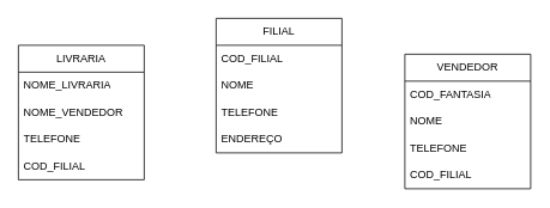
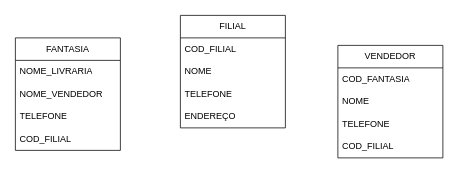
  <mxCell id="0" />
  <mxCell id="1" parent="0" />
- <mxCell id="2" value="LIVRARIA" style="swimlane;fontStyle=0;childLayout=stackLayout;horizontal=1;startSize=30;horizontalStack=0;resizeParent=1;resizeParentMax=0;resizeLast=0;collapsible=1;marginBottom=0;whiteSpace=wrap;html=1;" vertex="1" parent="1"><mxGeometry x="20" y="50" width="140" height="150" as="geometry" /></mxCell>
+ <mxCell id="2" value="FANTASIA" style="swimlane;fontStyle=0;childLayout=stackLayout;horizontal=1;startSize=30;horizontalStack=0;resizeParent=1;resizeParentMax=0;resizeLast=0;collapsible=1;marginBottom=0;whiteSpace=wrap;html=1;" vertex="1" parent="1"><mxGeometry x="20" y="50" width="140" height="150" as="geometry" /></mxCell>
  <mxCell id="3" value="NOME_LIVRARIA" style="text;strokeColor=none;fillColor=none;align=left;verticalAlign=middle;spacingLeft=4;spacingRight=4;overflow=hidden;points=[[0,0.5],[1,0.5]];portConstraint=eastwest;rotatable=0;whiteSpace=wrap;html=1;" vertex="1" parent="2"><mxGeometry y="30" width="140" height="30" as="geometry" /></mxCell>
  <mxCell id="4" value="NOME_VENDEDOR" style="text;strokeColor=none;fillColor=none;align=left;verticalAlign=middle;spacingLeft=4;spacingRight=4;overflow=hidden;points=[[0,0.5],[1,0.5]];portConstraint=eastwest;rotatable=0;whiteSpace=wrap;html=1;" vertex="1" parent="2"><mxGeometry y="60" width="140" height="30" as="geometry" /></mxCell>
  <mxCell id="5" value="TELEFONE" style="text;strokeColor=none;fillColor=none;align=left;verticalAlign=middle;spacingLeft=4;spacingRight=4;overflow=hidden;points=[[0,0.5],[1,0.5]];portConstraint=eastwest;rotatable=0;whiteSpace=wrap;html=1;" vertex="1" parent="2"><mxGeometry y="90" width="140" height="30" as="geometry" /></mxCell>
  <mxCell id="6" value="COD_FILIAL" style="text;strokeColor=none;fillColor=none;align=left;verticalAlign=middle;spacingLeft=4;spacingRight=4;overflow=hidden;points=[[0,0.5],[1,0.5]];portConstraint=eastwest;rotatable=0;whiteSpace=wrap;html=1;" vertex="1" parent="2"><mxGeometry y="120" width="140" height="30" as="geometry" /></mxCell>
  <mxCell id="7" value="VENDEDOR" style="swimlane;fontStyle=0;childLayout=stackLayout;horizontal=1;startSize=30;horizontalStack=0;resizeParent=1;resizeParentMax=0;resizeLast=0;collapsible=1;marginBottom=0;whiteSpace=wrap;html=1;" vertex="1" parent="1"><mxGeometry x="450" y="60" width="140" height="150" as="geometry" /></mxCell>
  <mxCell id="8" value="COD_FANTASIA" style="text;strokeColor=none;fillColor=none;align=left;verticalAlign=middle;spacingLeft=4;spacingRight=4;overflow=hidden;points=[[0,0.5],[1,0.5]];portConstraint=eastwest;rotatable=0;whiteSpace=wrap;html=1;" vertex="1" parent="7"><mxGeometry y="30" width="140" height="30" as="geometry" /></mxCell>
  <mxCell id="9" value="NOME" style="text;strokeColor=none;fillColor=none;align=left;verticalAlign=middle;spacingLeft=4;spacingRight=4;overflow=hidden;points=[[0,0.5],[1,0.5]];portConstraint=eastwest;rotatable=0;whiteSpace=wrap;html=1;" vertex="1" parent="7"><mxGeometry y="60" width="140" height="30" as="geometry" /></mxCell>
  <mxCell id="10" value="TELEFONE" style="text;strokeColor=none;fillColor=none;align=left;verticalAlign=middle;spacingLeft=4;spacingRight=4;overflow=hidden;points=[[0,0.5],[1,0.5]];portConstraint=eastwest;rotatable=0;whiteSpace=wrap;html=1;" vertex="1" parent="7"><mxGeometry y="90" width="140" height="30" as="geometry" /></mxCell>
  <mxCell id="11" value="COD_FILIAL" style="text;strokeColor=none;fillColor=none;align=left;verticalAlign=middle;spacingLeft=4;spacingRight=4;overflow=hidden;points=[[0,0.5],[1,0.5]];portConstraint=eastwest;rotatable=0;whiteSpace=wrap;html=1;" vertex="1" parent="7"><mxGeometry y="120" width="140" height="30" as="geometry" /></mxCell>
  <mxCell id="12" value="FILIAL" style="swimlane;fontStyle=0;childLayout=stackLayout;horizontal=1;startSize=30;horizontalStack=0;resizeParent=1;resizeParentMax=0;resizeLast=0;collapsible=1;marginBottom=0;whiteSpace=wrap;html=1;" vertex="1" parent="1"><mxGeometry x="240" y="20" width="140" height="150" as="geometry" /></mxCell>
  <mxCell id="13" value="COD_FILIAL" style="text;strokeColor=none;fillColor=none;align=left;verticalAlign=middle;spacingLeft=4;spacingRight=4;overflow=hidden;points=[[0,0.5],[1,0.5]];portConstraint=eastwest;rotatable=0;whiteSpace=wrap;html=1;" vertex="1" parent="12"><mxGeometry y="30" width="140" height="30" as="geometry" /></mxCell>
  <mxCell id="14" value="NOME" style="text;strokeColor=none;fillColor=none;align=left;verticalAlign=middle;spacingLeft=4;spacingRight=4;overflow=hidden;points=[[0,0.5],[1,0.5]];portConstraint=eastwest;rotatable=0;whiteSpace=wrap;html=1;" vertex="1" parent="12"><mxGeometry y="60" width="140" height="30" as="geometry" /></mxCell>
  <mxCell id="15" value="TELEFONE" style="text;strokeColor=none;fillColor=none;align=left;verticalAlign=middle;spacingLeft=4;spacingRight=4;overflow=hidden;points=[[0,0.5],[1,0.5]];portConstraint=eastwest;rotatable=0;whiteSpace=wrap;html=1;" vertex="1" parent="12"><mxGeometry y="90" width="140" height="30" as="geometry" /></mxCell>
  <mxCell id="16" value="ENDEREÇO" style="text;strokeColor=none;fillColor=none;align=left;verticalAlign=middle;spacingLeft=4;spacingRight=4;overflow=hidden;points=[[0,0.5],[1,0.5]];portConstraint=eastwest;rotatable=0;whiteSpace=wrap;html=1;" vertex="1" parent="12"><mxGeometry y="120" width="140" height="30" as="geometry" /></mxCell>
